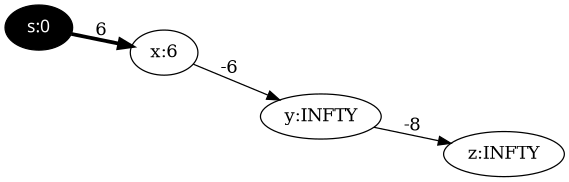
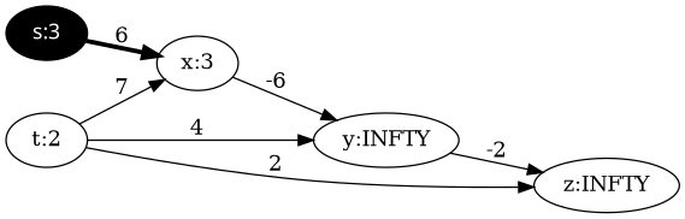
  digraph {
    rankdir=LR
    edge [penwidth=1]
-   n1 [fillcolor=black fontcolor=white fontname="time-bold" label="s:0" style=filled]
-   n2 [label="x:6"]
+   n1 [fillcolor=black fontcolor=white fontname="time-bold" label="s:3" style=filled]
+   n2 [label="x:3"]
+   n3 [label="t:2"]
    n4 [label="y:INFTY"]
    n5 [label="z:INFTY"]
    n1 -> n2 [label=6 penwidth=3]
    n2 -> n4 [label=-6]
-   n4 -> n5 [label=-8]
+   n3 -> n2 [label=7]
+   n3 -> n4 [label=4]
+   n3 -> n5 [label=2]
+   n4 -> n5 [label=-2]
  }
